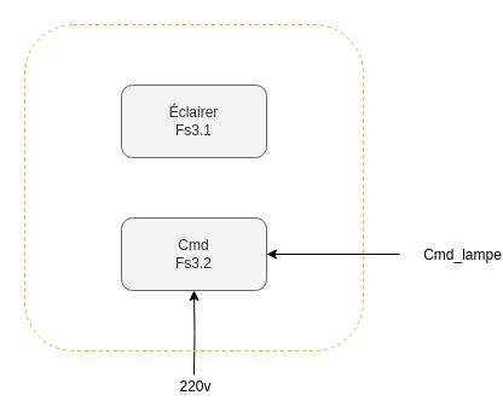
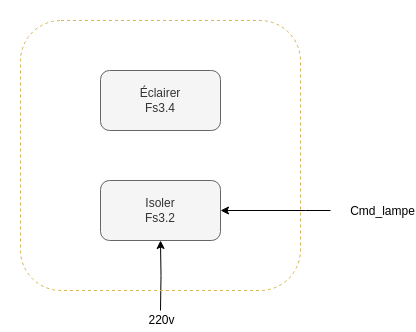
  <mxCell id="0" />
  <mxCell id="1" parent="0" />
- <mxCell id="2" value="Éclairer&lt;br&gt;Fs3.1" style="rounded=1;whiteSpace=wrap;html=1;fillColor=#f5f5f5;strokeColor=#666666;fontColor=#333333;" vertex="1" parent="1"><mxGeometry x="100" y="70" width="120" height="60" as="geometry" /></mxCell>
+ <mxCell id="2" value="Éclairer&lt;br&gt;Fs3.4" style="rounded=1;whiteSpace=wrap;html=1;fillColor=#f5f5f5;strokeColor=#666666;fontColor=#333333;" vertex="1" parent="1"><mxGeometry x="100" y="70" width="120" height="60" as="geometry" /></mxCell>
  <mxCell id="3" style="edgeStyle=orthogonalEdgeStyle;rounded=0;orthogonalLoop=1;jettySize=auto;html=1;entryX=1;entryY=0.5;entryDx=0;entryDy=0;" edge="1" parent="1" target="7"><mxGeometry relative="1" as="geometry"><mxPoint x="330" y="210" as="sourcePoint" /><Array as="points"><mxPoint x="305" y="210" /></Array></mxGeometry></mxCell>
  <mxCell id="4" value="Cmd_lampe" style="text;html=1;resizable=0;points=[];align=center;verticalAlign=middle;labelBackgroundColor=#ffffff;" vertex="1" connectable="0" parent="3"><mxGeometry x="-0.63" y="1" relative="1" as="geometry"><mxPoint x="71.5" y="-0.5" as="offset" /></mxGeometry></mxCell>
  <mxCell id="5" style="edgeStyle=orthogonalEdgeStyle;rounded=0;orthogonalLoop=1;jettySize=auto;html=1;entryX=0.5;entryY=1;entryDx=0;entryDy=0;" edge="1" parent="1" target="7"><mxGeometry relative="1" as="geometry"><mxPoint x="160" y="310" as="sourcePoint" /></mxGeometry></mxCell>
  <mxCell id="6" value="220v" style="text;html=1;resizable=0;points=[];align=center;verticalAlign=middle;labelBackgroundColor=#ffffff;" vertex="1" connectable="0" parent="5"><mxGeometry x="-0.114" y="1" relative="1" as="geometry"><mxPoint x="1" y="41" as="offset" /></mxGeometry></mxCell>
- <mxCell id="7" value="Cmd&lt;br&gt;Fs3.2" style="rounded=1;whiteSpace=wrap;html=1;fillColor=#f5f5f5;strokeColor=#666666;fontColor=#333333;" vertex="1" parent="1"><mxGeometry x="100" y="180" width="120" height="60" as="geometry" /></mxCell>
+ <mxCell id="7" value="Isoler&lt;br&gt;Fs3.2" style="rounded=1;whiteSpace=wrap;html=1;fillColor=#f5f5f5;strokeColor=#666666;fontColor=#333333;" vertex="1" parent="1"><mxGeometry x="100" y="180" width="120" height="60" as="geometry" /></mxCell>
  <mxCell id="8" value="" style="rounded=1;whiteSpace=wrap;html=1;fillColor=none;strokeColor=#d6b656;dashed=1;" vertex="1" parent="1"><mxGeometry x="20" y="20" width="280" height="270" as="geometry" /></mxCell>
